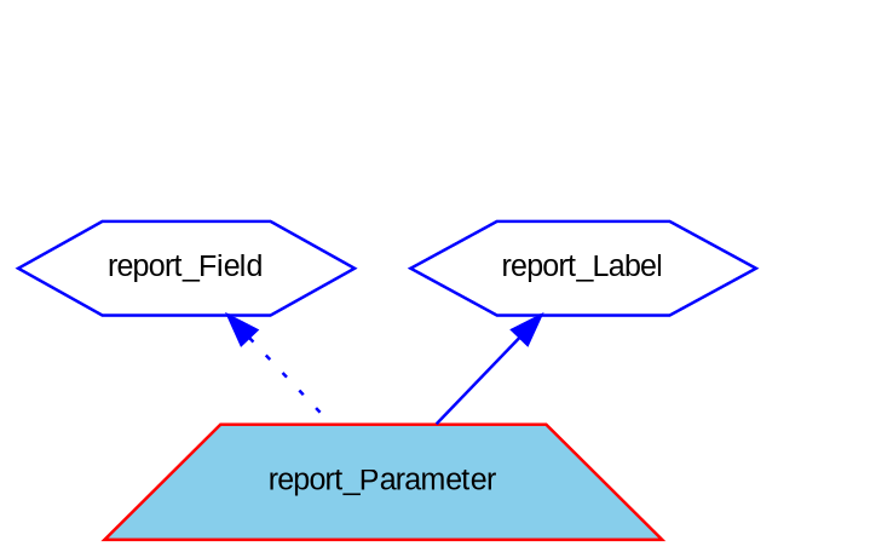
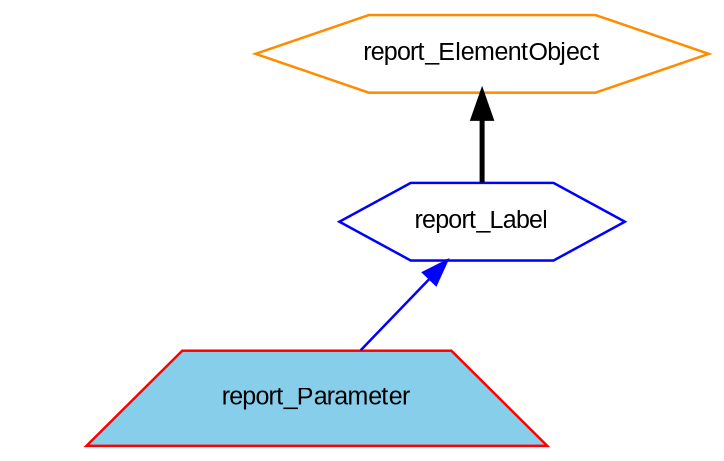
  digraph {
    fontname="Liberation Sans"
    node [color=blue fillcolor=white fontname="Liberation Sans" fontsize=10 shape=hexagon style=filled]
    edge [color=blue dir=back fontname="Liberation Sans" fontsize=10 labelfontname=FreeSans labelfontsize=10]
    n1 [color=red fillcolor=skyblue fontcolor=black height=0.2 label=report_Parameter shape=trapezium width=0.4]
-   n2 [height=0.2 label=report_Field width=0.4]
    n3 [height=0.2 label=report_Label width=0.4]
-   n2 -> n1 [style=dotted]
+   n4 [color=darkorange height=0.2 label=report_ElementObject width=0.4]
    n3 -> n1 [style=solid]
+   n4 -> n3 [color=black style=bold]
  }
